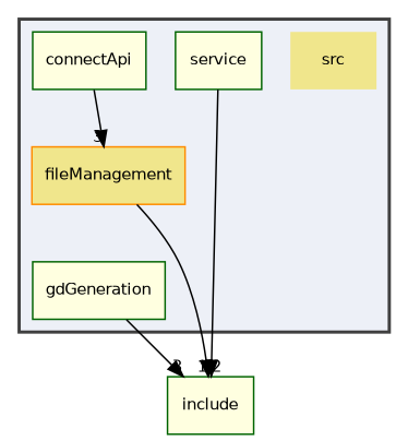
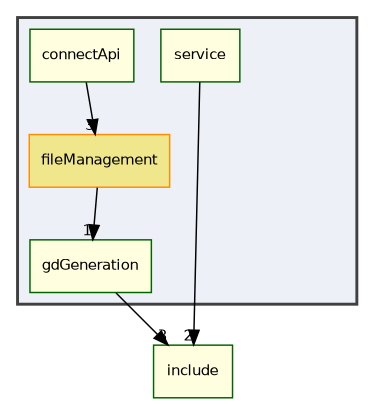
  digraph {
    compound=true
    node [color=darkgreen fillcolor=lightyellow fontname=Helvetica fontsize=10 shape=box style="filled,"]
    edge [fontname=Helvetica fontsize=10 headlabel=3 labeldistance=1.5 labelfontname=Helvetica labelfontsize=10]
-   n1 [fillcolor=khaki label=src shape=plaintext style=filled]
    n2 [label=connectApi]
    n3 [color=darkorange fillcolor=khaki label=fileManagement]
    n4 [label=gdGeneration]
    n5 [label=service]
    n6 [label=include style=filled]
    subgraph cluster_1 {
      bgcolor="#edf0f7"
      fontname=Helvetica
      fontsize=10
      pencolor=grey25
      style="filled,bold,"
-     n1
      n2
      n3
      n4
      n5
    }
    n2 -> n3
-   n3 -> n6 [headlabel=1]
+   n3 -> n4 [headlabel=1]
    n4 -> n6
    n5 -> n6 [headlabel=2]
  }
